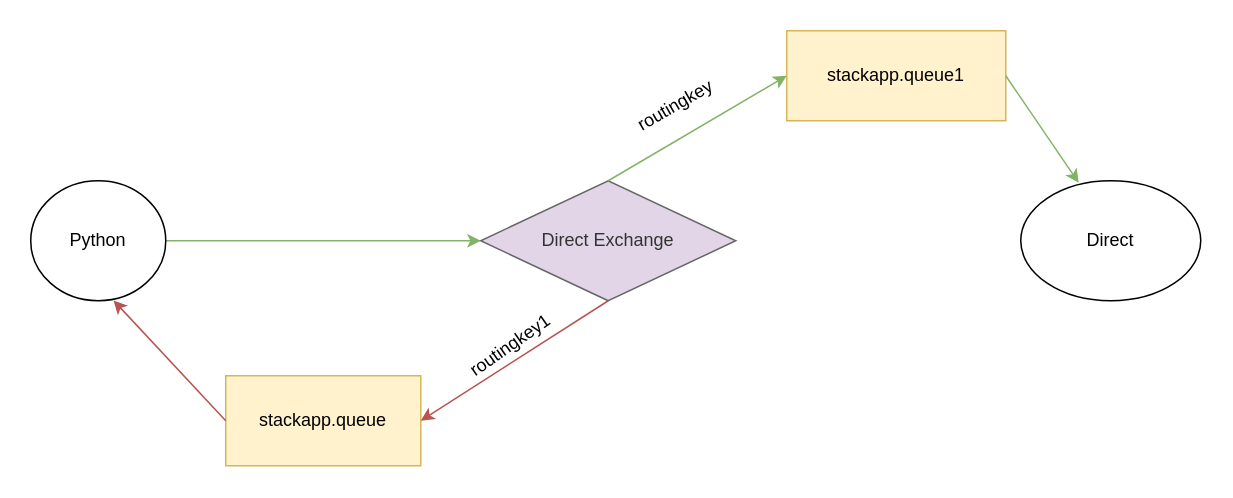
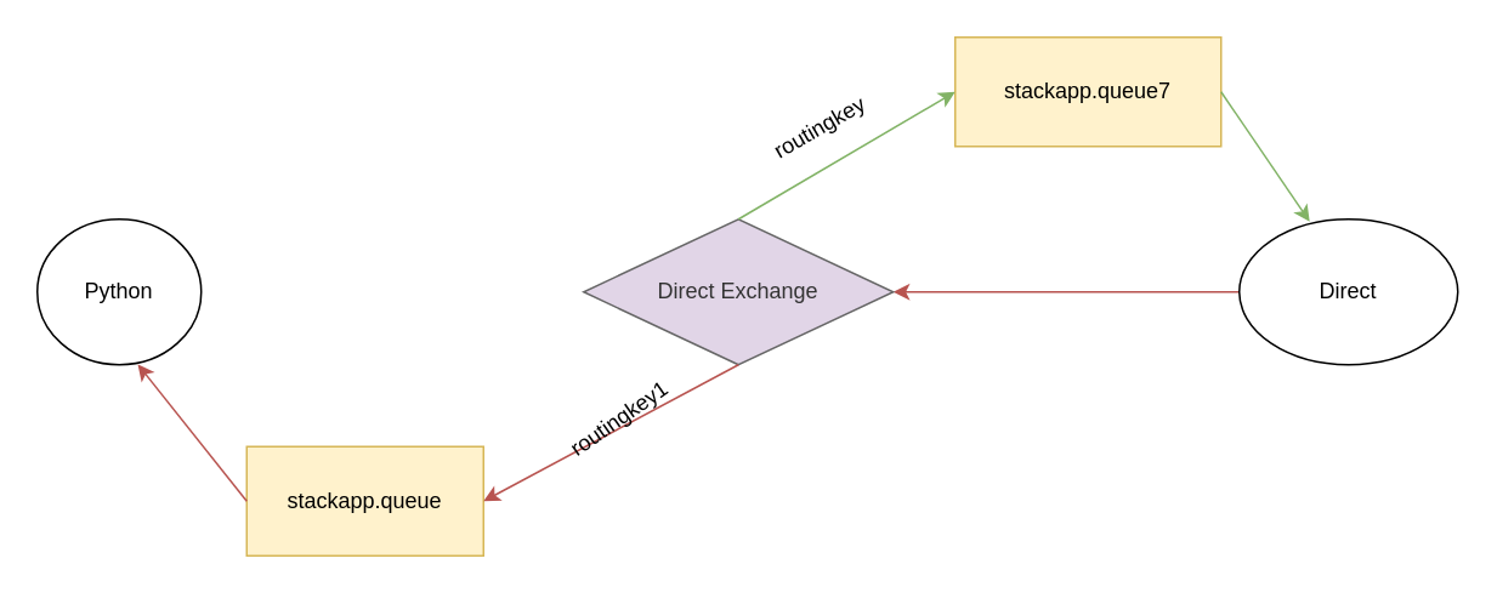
  <mxCell id="0" />
  <mxCell id="1" parent="0" />
+ <mxCell id="2" style="edgeStyle=orthogonalEdgeStyle;rounded=0;orthogonalLoop=1;jettySize=auto;html=1;exitX=1;exitY=0.5;exitDx=0;exitDy=0;entryX=0;entryY=0.5;entryDx=0;entryDy=0;fillColor=#f8cecc;strokeColor=#b85450;" parent="1" source="3" target="8" edge="1"><mxGeometry relative="1" as="geometry" /></mxCell>
  <mxCell id="3" value="Direct" style="ellipse;whiteSpace=wrap;html=1;direction=west;" parent="1" vertex="1"><mxGeometry x="680" y="120" width="120" height="80" as="geometry" /></mxCell>
- <mxCell id="4" style="edgeStyle=orthogonalEdgeStyle;rounded=0;orthogonalLoop=1;jettySize=auto;html=1;exitX=0;exitY=0.5;exitDx=0;exitDy=0;entryX=1;entryY=0.5;entryDx=0;entryDy=0;fillColor=#d5e8d4;strokeColor=#82b366;" parent="1" source="5" target="8" edge="1"><mxGeometry relative="1" as="geometry" /></mxCell>
  <mxCell id="5" value="Python" style="ellipse;whiteSpace=wrap;html=1;direction=west;" parent="1" vertex="1"><mxGeometry x="20" y="120" width="90" height="80" as="geometry" /></mxCell>
- <mxCell id="6" value="stackapp.queue" style="rounded=0;whiteSpace=wrap;html=1;fillColor=#fff2cc;strokeColor=#d6b656;direction=west;" parent="1" vertex="1"><mxGeometry x="150" y="250" width="130" height="60" as="geometry" /></mxCell>
- <mxCell id="7" value="stackapp.queue1" style="rounded=0;whiteSpace=wrap;html=1;fillColor=#fff2cc;strokeColor=#d6b656;direction=west;" parent="1" vertex="1"><mxGeometry x="524" y="20" width="146" height="60" as="geometry" /></mxCell>
+ <mxCell id="6" value="stackapp.queue" style="rounded=0;whiteSpace=wrap;html=1;fillColor=#fff2cc;strokeColor=#d6b656;direction=west;" parent="1" vertex="1"><mxGeometry x="135" y="245" width="130" height="60" as="geometry" /></mxCell>
+ <mxCell id="7" value="stackapp.queue7" style="rounded=0;whiteSpace=wrap;html=1;fillColor=#fff2cc;strokeColor=#d6b656;direction=west;" parent="1" vertex="1"><mxGeometry x="524" y="20" width="146" height="60" as="geometry" /></mxCell>
  <mxCell id="8" value="Direct Exchange" style="rhombus;whiteSpace=wrap;html=1;fillColor=#e1d5e7;strokeColor=#666666;fontColor=#333333;direction=west;" parent="1" vertex="1"><mxGeometry x="320" y="120" width="170" height="80" as="geometry" /></mxCell>
  <mxCell id="9" value="" style="endArrow=classic;html=1;entryX=0;entryY=0.5;entryDx=0;entryDy=0;fillColor=#f8cecc;strokeColor=#b85450;exitX=0.5;exitY=0;exitDx=0;exitDy=0;" parent="1" source="8" target="6" edge="1"><mxGeometry width="50" height="50" relative="1" as="geometry"><mxPoint x="430" y="140" as="sourcePoint" /><mxPoint x="414" y="80" as="targetPoint" /></mxGeometry></mxCell>
  <mxCell id="10" value="" style="endArrow=classic;html=1;exitX=1;exitY=0.5;exitDx=0;exitDy=0;entryX=0.387;entryY=0.003;entryDx=0;entryDy=0;entryPerimeter=0;fillColor=#f8cecc;strokeColor=#b85450;" parent="1" source="6" target="5" edge="1"><mxGeometry width="50" height="50" relative="1" as="geometry"><mxPoint x="730" y="50" as="sourcePoint" /><mxPoint x="780" y="0" as="targetPoint" /></mxGeometry></mxCell>
  <mxCell id="11" value="" style="endArrow=classic;html=1;entryX=0.678;entryY=0.983;entryDx=0;entryDy=0;entryPerimeter=0;exitX=0;exitY=0.5;exitDx=0;exitDy=0;fillColor=#d5e8d4;strokeColor=#82b366;" parent="1" source="7" target="3" edge="1"><mxGeometry width="50" height="50" relative="1" as="geometry"><mxPoint y="260" as="sourcePoint" x="0" /><mxPoint x="50" y="210" as="targetPoint" /></mxGeometry></mxCell>
  <mxCell id="12" value="" style="endArrow=classic;html=1;entryX=1;entryY=0.5;entryDx=0;entryDy=0;exitX=0.5;exitY=1;exitDx=0;exitDy=0;fillColor=#d5e8d4;strokeColor=#82b366;" parent="1" source="8" target="7" edge="1"><mxGeometry width="50" height="50" relative="1" as="geometry"><mxPoint x="460" y="260" as="sourcePoint" /><mxPoint x="510" y="210" as="targetPoint" /></mxGeometry></mxCell>
  <mxCell id="13" value="routingkey1" style="text;html=1;strokeColor=none;fillColor=none;align=center;verticalAlign=middle;whiteSpace=wrap;rounded=0;rotation=-35;" parent="1" vertex="1"><mxGeometry x="300" y="220" width="80" height="20" as="geometry" /></mxCell>
  <mxCell id="14" value="routingkey" style="text;html=1;strokeColor=none;fillColor=none;align=center;verticalAlign=middle;whiteSpace=wrap;rounded=0;rotation=-30;" parent="1" vertex="1"><mxGeometry x="430" y="60" width="40" height="20" as="geometry" /></mxCell>
